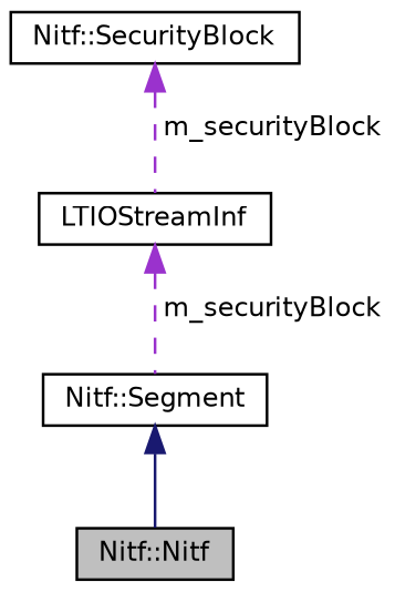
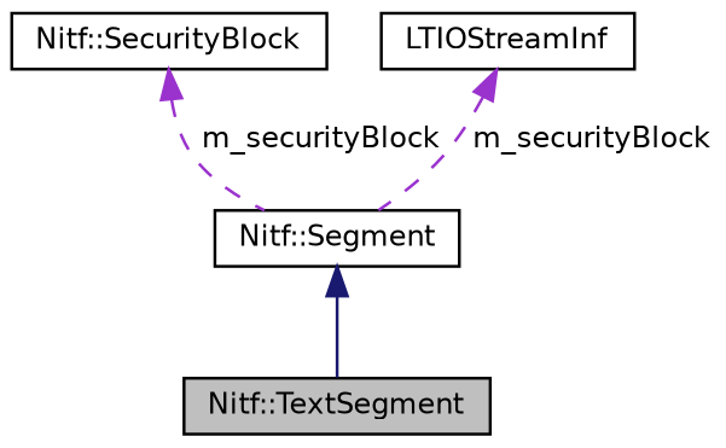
  digraph {
    node [color=black fontname=Helvetica fontsize=10 shape=record]
    edge [color=darkorchid3 dir=back fontname=Helvetica fontsize=10 labelfontname=Helvetica labelfontsize=10 style=dashed]
-   n1 [fillcolor=grey75 fontcolor=black height=0.2 label="Nitf::Nitf" style=filled width=0.4]
+   n1 [fillcolor=grey75 fontcolor=black height=0.2 label="Nitf::TextSegment" style=filled width=0.4]
    n2 [height=0.2 label="Nitf::Segment" width=0.4]
    n3 [height=0.2 label="Nitf::SecurityBlock" width=0.4]
    n4 [height=0.2 label=LTIOStreamInf width=0.4]
    n2 -> n1 [color=midnightblue style=solid]
-   n3 -> n4 [label=" m_securityBlock"]
+   n3 -> n2 [label=" m_securityBlock"]
    n4 -> n2 [label=" m_securityBlock"]
  }
